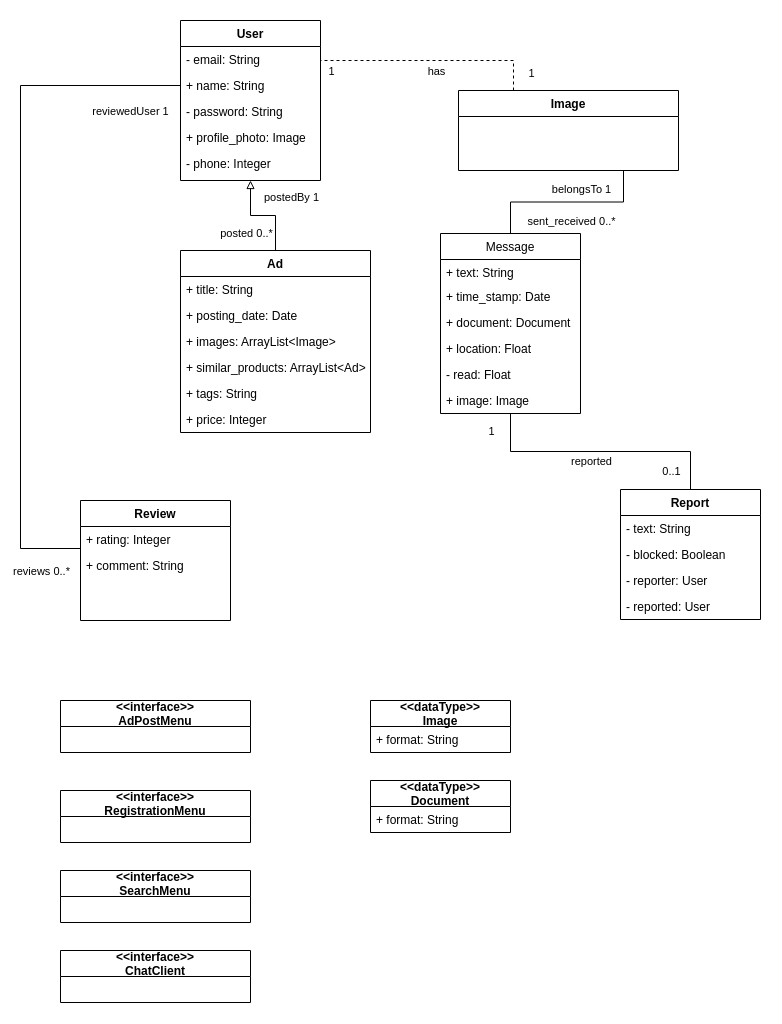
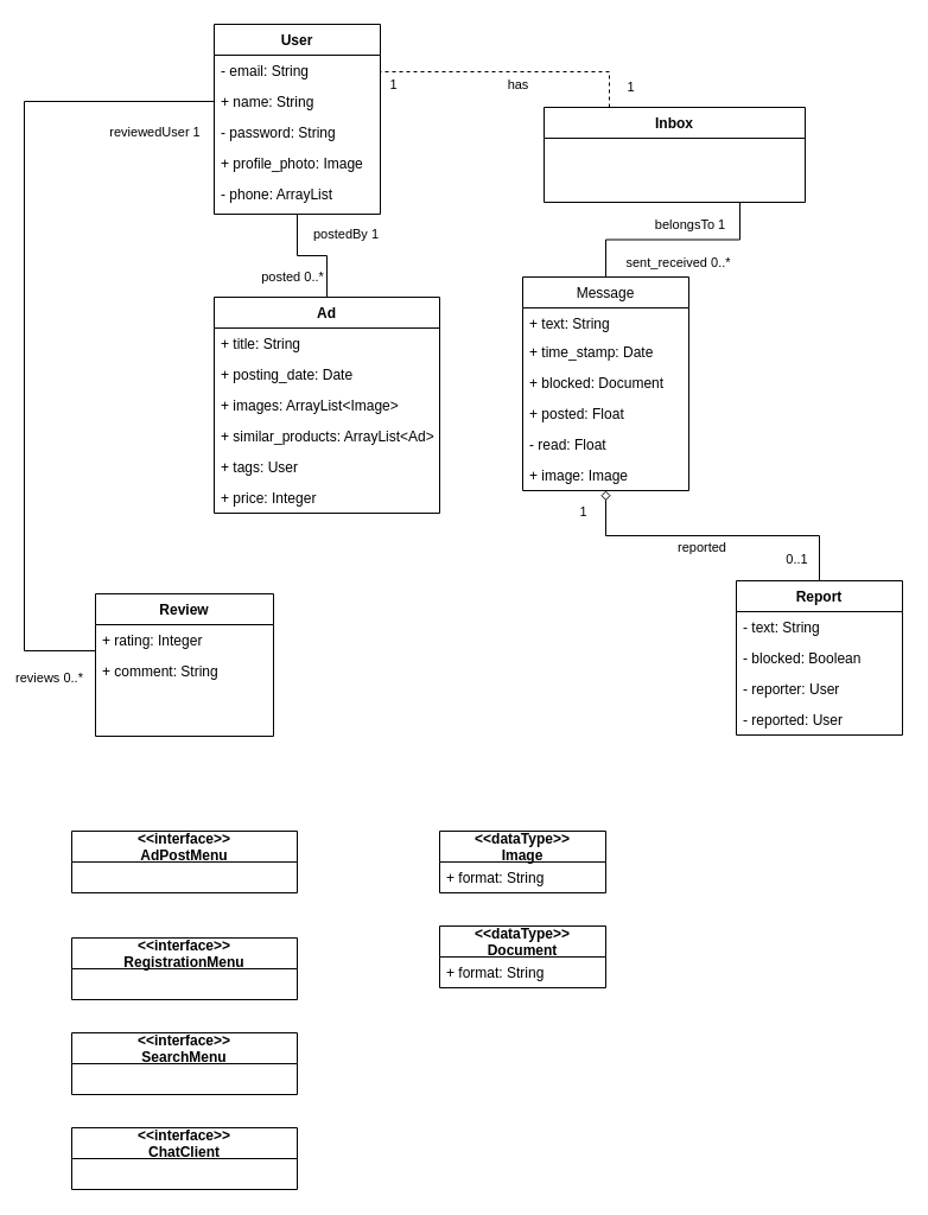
  <mxCell id="0" />
  <mxCell id="1" parent="0" />
- <mxCell id="2" value="Image" style="swimlane;fontStyle=1;align=center;verticalAlign=top;childLayout=stackLayout;horizontal=1;startSize=26;horizontalStack=0;resizeParent=1;resizeLast=0;collapsible=1;marginBottom=0;rounded=0;shadow=0;strokeWidth=1;" parent="1" vertex="1"><mxGeometry x="458" y="90" width="220" height="80" as="geometry"><mxRectangle x="550" y="140" width="160" height="26" as="alternateBounds" /></mxGeometry></mxCell>
+ <mxCell id="2" value="Inbox" style="swimlane;fontStyle=1;align=center;verticalAlign=top;childLayout=stackLayout;horizontal=1;startSize=26;horizontalStack=0;resizeParent=1;resizeLast=0;collapsible=1;marginBottom=0;rounded=0;shadow=0;strokeWidth=1;" parent="1" vertex="1"><mxGeometry x="458" y="90" width="220" height="80" as="geometry"><mxRectangle x="550" y="140" width="160" height="26" as="alternateBounds" /></mxGeometry></mxCell>
  <mxCell id="3" value="Review" style="swimlane;fontStyle=1;align=center;verticalAlign=top;childLayout=stackLayout;horizontal=1;startSize=26;horizontalStack=0;resizeParent=1;resizeLast=0;collapsible=1;marginBottom=0;rounded=0;shadow=0;strokeWidth=1;" vertex="1" parent="1"><mxGeometry x="80" y="500" width="150" height="120" as="geometry"><mxRectangle x="340" y="380" width="170" height="26" as="alternateBounds" /></mxGeometry></mxCell>
  <mxCell id="4" value="+ rating: Integer" style="text;strokeColor=none;fillColor=none;align=left;verticalAlign=top;spacingLeft=4;spacingRight=4;overflow=hidden;rotatable=0;points=[[0,0.5],[1,0.5]];portConstraint=eastwest;" vertex="1" parent="3"><mxGeometry y="26" width="150" height="26" as="geometry" /></mxCell>
  <mxCell id="5" value="+ comment: String" style="text;strokeColor=none;fillColor=none;align=left;verticalAlign=top;spacingLeft=4;spacingRight=4;overflow=hidden;rotatable=0;points=[[0,0.5],[1,0.5]];portConstraint=eastwest;" vertex="1" parent="3"><mxGeometry y="52" width="150" height="26" as="geometry" /></mxCell>
  <mxCell id="6" style="edgeStyle=orthogonalEdgeStyle;rounded=0;orthogonalLoop=1;jettySize=auto;html=1;exitX=0.25;exitY=0;exitDx=0;exitDy=0;entryX=1;entryY=0.5;entryDx=0;entryDy=0;endArrow=none;endFill=0;dashed=1;" edge="1" parent="1" source="2" target="41"><mxGeometry relative="1" as="geometry"><mxPoint x="458" y="129" as="sourcePoint" /><mxPoint x="330" y="124.5" as="targetPoint" /><Array as="points"><mxPoint x="513" y="60" /><mxPoint x="320" y="60" /></Array></mxGeometry></mxCell>
  <mxCell id="7" value="&lt;div&gt;1&lt;/div&gt;" style="edgeLabel;html=1;align=center;verticalAlign=middle;resizable=0;points=[];" vertex="1" connectable="0" parent="6"><mxGeometry x="0.603" relative="1" as="geometry"><mxPoint x="186" y="12" as="offset" /></mxGeometry></mxCell>
  <mxCell id="8" value="1" style="edgeLabel;html=1;align=center;verticalAlign=middle;resizable=0;points=[];" vertex="1" connectable="0" parent="6"><mxGeometry x="0.669" y="1" relative="1" as="geometry"><mxPoint x="-6" y="9" as="offset" /></mxGeometry></mxCell>
  <mxCell id="9" value="has" style="edgeLabel;html=1;align=center;verticalAlign=middle;resizable=0;points=[];" vertex="1" connectable="0" parent="6"><mxGeometry x="-0.129" y="2" relative="1" as="geometry"><mxPoint y="8" as="offset" /></mxGeometry></mxCell>
- <mxCell id="10" style="edgeStyle=orthogonalEdgeStyle;rounded=0;orthogonalLoop=1;jettySize=auto;html=1;exitX=0.5;exitY=0;exitDx=0;exitDy=0;entryX=0.5;entryY=1;entryDx=0;entryDy=0;endArrow=block;endFill=0;" edge="1" parent="1" source="13" target="39"><mxGeometry relative="1" as="geometry" /></mxCell>
+ <mxCell id="10" style="edgeStyle=orthogonalEdgeStyle;rounded=0;orthogonalLoop=1;jettySize=auto;html=1;exitX=0.5;exitY=0;exitDx=0;exitDy=0;entryX=0.5;entryY=1;entryDx=0;entryDy=0;endArrow=none;endFill=0;" edge="1" parent="1" source="13" target="39"><mxGeometry relative="1" as="geometry" /></mxCell>
  <mxCell id="11" value="postedBy 1" style="edgeLabel;html=1;align=center;verticalAlign=middle;resizable=0;points=[];" vertex="1" connectable="0" parent="10"><mxGeometry x="0.657" y="-2" relative="1" as="geometry"><mxPoint x="38" as="offset" /></mxGeometry></mxCell>
  <mxCell id="12" value="posted 0..*" style="edgeLabel;html=1;align=center;verticalAlign=middle;resizable=0;points=[];" vertex="1" connectable="0" parent="10"><mxGeometry x="-0.629" y="-1" relative="1" as="geometry"><mxPoint x="-31" as="offset" /></mxGeometry></mxCell>
  <mxCell id="13" value="Ad" style="swimlane;fontStyle=1;childLayout=stackLayout;horizontal=1;startSize=26;fillColor=none;horizontalStack=0;resizeParent=1;resizeParentMax=0;resizeLast=0;collapsible=1;marginBottom=0;" vertex="1" parent="1"><mxGeometry x="180" y="250" width="190" height="182" as="geometry" /></mxCell>
  <mxCell id="14" value="+ title: String" style="text;strokeColor=none;fillColor=none;align=left;verticalAlign=top;spacingLeft=4;spacingRight=4;overflow=hidden;rotatable=0;points=[[0,0.5],[1,0.5]];portConstraint=eastwest;" vertex="1" parent="13"><mxGeometry y="26" width="190" height="26" as="geometry" /></mxCell>
  <mxCell id="15" value="+ posting_date: Date" style="text;strokeColor=none;fillColor=none;align=left;verticalAlign=top;spacingLeft=4;spacingRight=4;overflow=hidden;rotatable=0;points=[[0,0.5],[1,0.5]];portConstraint=eastwest;" vertex="1" parent="13"><mxGeometry y="52" width="190" height="26" as="geometry" /></mxCell>
  <mxCell id="16" value="+ images: ArrayList&lt;Image&gt;" style="text;strokeColor=none;fillColor=none;align=left;verticalAlign=top;spacingLeft=4;spacingRight=4;overflow=hidden;rotatable=0;points=[[0,0.5],[1,0.5]];portConstraint=eastwest;" vertex="1" parent="13"><mxGeometry y="78" width="190" height="26" as="geometry" /></mxCell>
  <mxCell id="17" value="+ similar_products: ArrayList&lt;Ad&gt;" style="text;strokeColor=none;fillColor=none;align=left;verticalAlign=top;spacingLeft=4;spacingRight=4;overflow=hidden;rotatable=0;points=[[0,0.5],[1,0.5]];portConstraint=eastwest;" vertex="1" parent="13"><mxGeometry y="104" width="190" height="26" as="geometry" /></mxCell>
- <mxCell id="18" value="+ tags: String" style="text;strokeColor=none;fillColor=none;align=left;verticalAlign=top;spacingLeft=4;spacingRight=4;overflow=hidden;rotatable=0;points=[[0,0.5],[1,0.5]];portConstraint=eastwest;" vertex="1" parent="13"><mxGeometry y="130" width="190" height="26" as="geometry" /></mxCell>
+ <mxCell id="18" value="+ tags: User" style="text;strokeColor=none;fillColor=none;align=left;verticalAlign=top;spacingLeft=4;spacingRight=4;overflow=hidden;rotatable=0;points=[[0,0.5],[1,0.5]];portConstraint=eastwest;" vertex="1" parent="13"><mxGeometry y="130" width="190" height="26" as="geometry" /></mxCell>
  <mxCell id="19" value="+ price: Integer" style="text;strokeColor=none;fillColor=none;align=left;verticalAlign=top;spacingLeft=4;spacingRight=4;overflow=hidden;rotatable=0;points=[[0,0.5],[1,0.5]];portConstraint=eastwest;" vertex="1" parent="13"><mxGeometry y="156" width="190" height="26" as="geometry" /></mxCell>
  <mxCell id="20" style="edgeStyle=orthogonalEdgeStyle;rounded=0;orthogonalLoop=1;jettySize=auto;html=1;exitX=0.5;exitY=0;exitDx=0;exitDy=0;entryX=0.75;entryY=1;entryDx=0;entryDy=0;endArrow=none;endFill=0;" edge="1" parent="1" source="23" target="2"><mxGeometry relative="1" as="geometry" /></mxCell>
  <mxCell id="21" value="belongsTo 1" style="edgeLabel;html=1;align=center;verticalAlign=middle;resizable=0;points=[];" vertex="1" connectable="0" parent="20"><mxGeometry x="0.791" y="-2" relative="1" as="geometry"><mxPoint x="-45" as="offset" /></mxGeometry></mxCell>
  <mxCell id="22" value="sent_received 0..*" style="edgeLabel;html=1;align=center;verticalAlign=middle;resizable=0;points=[];" vertex="1" connectable="0" parent="20"><mxGeometry x="-0.788" y="-2" relative="1" as="geometry"><mxPoint x="58" y="6" as="offset" /></mxGeometry></mxCell>
  <mxCell id="23" value="Message" style="swimlane;fontStyle=0;childLayout=stackLayout;horizontal=1;startSize=26;fillColor=none;horizontalStack=0;resizeParent=1;resizeParentMax=0;resizeLast=0;collapsible=1;marginBottom=0;" vertex="1" parent="1"><mxGeometry x="440" y="233" width="140" height="180" as="geometry" /></mxCell>
  <mxCell id="24" value="+ text: String" style="text;strokeColor=none;fillColor=none;align=left;verticalAlign=top;spacingLeft=4;spacingRight=4;overflow=hidden;rotatable=0;points=[[0,0.5],[1,0.5]];portConstraint=eastwest;" vertex="1" parent="23"><mxGeometry y="26" width="140" height="24" as="geometry" /></mxCell>
  <mxCell id="25" value="+ time_stamp: Date" style="text;strokeColor=none;fillColor=none;align=left;verticalAlign=top;spacingLeft=4;spacingRight=4;overflow=hidden;rotatable=0;points=[[0,0.5],[1,0.5]];portConstraint=eastwest;" vertex="1" parent="23"><mxGeometry y="50" width="140" height="26" as="geometry" /></mxCell>
- <mxCell id="26" value="+ document: Document" style="text;strokeColor=none;fillColor=none;align=left;verticalAlign=top;spacingLeft=4;spacingRight=4;overflow=hidden;rotatable=0;points=[[0,0.5],[1,0.5]];portConstraint=eastwest;" vertex="1" parent="23"><mxGeometry y="76" width="140" height="26" as="geometry" /></mxCell>
- <mxCell id="27" value="+ location: Float" style="text;strokeColor=none;fillColor=none;align=left;verticalAlign=top;spacingLeft=4;spacingRight=4;overflow=hidden;rotatable=0;points=[[0,0.5],[1,0.5]];portConstraint=eastwest;" vertex="1" parent="23"><mxGeometry y="102" width="140" height="26" as="geometry" /></mxCell>
+ <mxCell id="26" value="+ blocked: Document" style="text;strokeColor=none;fillColor=none;align=left;verticalAlign=top;spacingLeft=4;spacingRight=4;overflow=hidden;rotatable=0;points=[[0,0.5],[1,0.5]];portConstraint=eastwest;" vertex="1" parent="23"><mxGeometry y="76" width="140" height="26" as="geometry" /></mxCell>
+ <mxCell id="27" value="+ posted: Float" style="text;strokeColor=none;fillColor=none;align=left;verticalAlign=top;spacingLeft=4;spacingRight=4;overflow=hidden;rotatable=0;points=[[0,0.5],[1,0.5]];portConstraint=eastwest;" vertex="1" parent="23"><mxGeometry y="102" width="140" height="26" as="geometry" /></mxCell>
  <mxCell id="28" value="- read: Float" style="text;strokeColor=none;fillColor=none;align=left;verticalAlign=top;spacingLeft=4;spacingRight=4;overflow=hidden;rotatable=0;points=[[0,0.5],[1,0.5]];portConstraint=eastwest;" vertex="1" parent="23"><mxGeometry y="128" width="140" height="26" as="geometry" /></mxCell>
  <mxCell id="29" value="+ image: Image" style="text;strokeColor=none;fillColor=none;align=left;verticalAlign=top;spacingLeft=4;spacingRight=4;overflow=hidden;rotatable=0;points=[[0,0.5],[1,0.5]];portConstraint=eastwest;" vertex="1" parent="23"><mxGeometry y="154" width="140" height="26" as="geometry" /></mxCell>
- <mxCell id="30" style="edgeStyle=orthogonalEdgeStyle;rounded=0;orthogonalLoop=1;jettySize=auto;html=1;exitX=0.5;exitY=0;exitDx=0;exitDy=0;entryX=0.5;entryY=1;entryDx=0;entryDy=0;endArrow=none;endFill=0;" edge="1" parent="1" source="34" target="23"><mxGeometry relative="1" as="geometry" /></mxCell>
+ <mxCell id="30" style="edgeStyle=orthogonalEdgeStyle;rounded=0;orthogonalLoop=1;jettySize=auto;html=1;exitX=0.5;exitY=0;exitDx=0;exitDy=0;entryX=0.5;entryY=1;entryDx=0;entryDy=0;endArrow=diamond;endFill=0;" edge="1" parent="1" source="34" target="23"><mxGeometry relative="1" as="geometry" /></mxCell>
  <mxCell id="31" value="0..1" style="edgeLabel;html=1;align=center;verticalAlign=middle;resizable=0;points=[];" vertex="1" connectable="0" parent="30"><mxGeometry x="-0.475" relative="1" as="geometry"><mxPoint x="9" y="19" as="offset" /></mxGeometry></mxCell>
  <mxCell id="32" value="1" style="edgeLabel;html=1;align=center;verticalAlign=middle;resizable=0;points=[];" vertex="1" connectable="0" parent="30"><mxGeometry x="0.938" relative="1" as="geometry"><mxPoint x="-20" y="9" as="offset" /></mxGeometry></mxCell>
  <mxCell id="33" value="reported" style="edgeLabel;html=1;align=center;verticalAlign=middle;resizable=0;points=[];" vertex="1" connectable="0" parent="30"><mxGeometry x="-0.039" y="3" relative="1" as="geometry"><mxPoint x="-15" y="6" as="offset" /></mxGeometry></mxCell>
  <mxCell id="34" value="Report" style="swimlane;fontStyle=1;childLayout=stackLayout;horizontal=1;startSize=26;fillColor=none;horizontalStack=0;resizeParent=1;resizeParentMax=0;resizeLast=0;collapsible=1;marginBottom=0;" vertex="1" parent="1"><mxGeometry x="620" y="489" width="140" height="130" as="geometry" /></mxCell>
  <mxCell id="35" value="- text: String" style="text;strokeColor=none;fillColor=none;align=left;verticalAlign=top;spacingLeft=4;spacingRight=4;overflow=hidden;rotatable=0;points=[[0,0.5],[1,0.5]];portConstraint=eastwest;" vertex="1" parent="34"><mxGeometry y="26" width="140" height="26" as="geometry" /></mxCell>
  <mxCell id="36" value="- blocked: Boolean" style="text;strokeColor=none;fillColor=none;align=left;verticalAlign=top;spacingLeft=4;spacingRight=4;overflow=hidden;rotatable=0;points=[[0,0.5],[1,0.5]];portConstraint=eastwest;" vertex="1" parent="34"><mxGeometry y="52" width="140" height="26" as="geometry" /></mxCell>
  <mxCell id="37" value="- reporter: User" style="text;strokeColor=none;fillColor=none;align=left;verticalAlign=top;spacingLeft=4;spacingRight=4;overflow=hidden;rotatable=0;points=[[0,0.5],[1,0.5]];portConstraint=eastwest;" vertex="1" parent="34"><mxGeometry y="78" width="140" height="26" as="geometry" /></mxCell>
  <mxCell id="38" value="- reported: User" style="text;strokeColor=none;fillColor=none;align=left;verticalAlign=top;spacingLeft=4;spacingRight=4;overflow=hidden;rotatable=0;points=[[0,0.5],[1,0.5]];portConstraint=eastwest;" vertex="1" parent="34"><mxGeometry y="104" width="140" height="26" as="geometry" /></mxCell>
  <mxCell id="39" value="User" style="swimlane;fontStyle=1;childLayout=stackLayout;horizontal=1;startSize=26;fillColor=none;horizontalStack=0;resizeParent=1;resizeParentMax=0;resizeLast=0;collapsible=1;marginBottom=0;" vertex="1" parent="1"><mxGeometry x="180" y="20" width="140" height="160" as="geometry" /></mxCell>
  <mxCell id="40" value="- email: String" style="text;strokeColor=none;fillColor=none;align=left;verticalAlign=top;spacingLeft=4;spacingRight=4;overflow=hidden;rotatable=0;points=[[0,0.5],[1,0.5]];portConstraint=eastwest;" vertex="1" parent="39"><mxGeometry y="26" width="140" height="26" as="geometry" /></mxCell>
  <mxCell id="41" value="+ name: String" style="text;strokeColor=none;fillColor=none;align=left;verticalAlign=top;spacingLeft=4;spacingRight=4;overflow=hidden;rotatable=0;points=[[0,0.5],[1,0.5]];portConstraint=eastwest;" vertex="1" parent="39"><mxGeometry y="52" width="140" height="26" as="geometry" /></mxCell>
  <mxCell id="42" value="- password: String" style="text;strokeColor=none;fillColor=none;align=left;verticalAlign=top;spacingLeft=4;spacingRight=4;overflow=hidden;rotatable=0;points=[[0,0.5],[1,0.5]];portConstraint=eastwest;" vertex="1" parent="39"><mxGeometry y="78" width="140" height="26" as="geometry" /></mxCell>
  <mxCell id="43" value="+ profile_photo: Image" style="text;strokeColor=none;fillColor=none;align=left;verticalAlign=top;spacingLeft=4;spacingRight=4;overflow=hidden;rotatable=0;points=[[0,0.5],[1,0.5]];portConstraint=eastwest;" vertex="1" parent="39"><mxGeometry y="104" width="140" height="26" as="geometry" /></mxCell>
- <mxCell id="44" value="- phone: Integer" style="text;strokeColor=none;fillColor=none;align=left;verticalAlign=top;spacingLeft=4;spacingRight=4;overflow=hidden;rotatable=0;points=[[0,0.5],[1,0.5]];portConstraint=eastwest;" vertex="1" parent="39"><mxGeometry y="130" width="140" height="30" as="geometry" /></mxCell>
+ <mxCell id="44" value="- phone: ArrayList" style="text;strokeColor=none;fillColor=none;align=left;verticalAlign=top;spacingLeft=4;spacingRight=4;overflow=hidden;rotatable=0;points=[[0,0.5],[1,0.5]];portConstraint=eastwest;" vertex="1" parent="39"><mxGeometry y="130" width="140" height="30" as="geometry" /></mxCell>
  <mxCell id="45" style="edgeStyle=orthogonalEdgeStyle;rounded=0;orthogonalLoop=1;jettySize=auto;html=1;exitX=0;exitY=0.5;exitDx=0;exitDy=0;entryX=0;entryY=0.5;entryDx=0;entryDy=0;endArrow=none;endFill=0;" edge="1" parent="1" target="41"><mxGeometry relative="1" as="geometry"><mxPoint x="80" y="548" as="sourcePoint" /><Array as="points"><mxPoint x="20" y="548" /><mxPoint x="20" y="85" /></Array></mxGeometry></mxCell>
  <mxCell id="46" value="reviewedUser 1" style="edgeLabel;html=1;align=center;verticalAlign=middle;resizable=0;points=[];" vertex="1" connectable="0" parent="45"><mxGeometry x="0.851" y="-2" relative="1" as="geometry"><mxPoint y="23" as="offset" /></mxGeometry></mxCell>
  <mxCell id="47" value="reviews 0..*" style="edgeLabel;html=1;align=center;verticalAlign=middle;resizable=0;points=[];" vertex="1" connectable="0" parent="45"><mxGeometry x="-0.912" y="1" relative="1" as="geometry"><mxPoint x="-10" y="21" as="offset" /></mxGeometry></mxCell>
  <mxCell id="48" value="&lt;&lt;dataType&gt;&gt;&#10;Image" style="swimlane;fontStyle=1;childLayout=stackLayout;horizontal=1;startSize=26;fillColor=none;horizontalStack=0;resizeParent=1;resizeParentMax=0;resizeLast=0;collapsible=1;marginBottom=0;" vertex="1" parent="1"><mxGeometry x="370" y="700" width="140" height="52" as="geometry" /></mxCell>
  <mxCell id="49" value="+ format: String" style="text;strokeColor=none;fillColor=none;align=left;verticalAlign=top;spacingLeft=4;spacingRight=4;overflow=hidden;rotatable=0;points=[[0,0.5],[1,0.5]];portConstraint=eastwest;" vertex="1" parent="48"><mxGeometry y="26" width="140" height="26" as="geometry" /></mxCell>
  <mxCell id="50" value="&lt;&lt;dataType&gt;&gt;&#10;Document" style="swimlane;fontStyle=1;childLayout=stackLayout;horizontal=1;startSize=26;fillColor=none;horizontalStack=0;resizeParent=1;resizeParentMax=0;resizeLast=0;collapsible=1;marginBottom=0;" vertex="1" parent="1"><mxGeometry x="370" y="780" width="140" height="52" as="geometry" /></mxCell>
  <mxCell id="51" value="+ format: String" style="text;strokeColor=none;fillColor=none;align=left;verticalAlign=top;spacingLeft=4;spacingRight=4;overflow=hidden;rotatable=0;points=[[0,0.5],[1,0.5]];portConstraint=eastwest;" vertex="1" parent="50"><mxGeometry y="26" width="140" height="26" as="geometry" /></mxCell>
  <mxCell id="52" value="&lt;&lt;interface&gt;&gt;&#10;SearchMenu" style="swimlane;fontStyle=1;childLayout=stackLayout;horizontal=1;startSize=26;fillColor=none;horizontalStack=0;resizeParent=1;resizeParentMax=0;resizeLast=0;collapsible=1;marginBottom=0;" vertex="1" parent="1"><mxGeometry x="60" y="870" width="190" height="52" as="geometry" /></mxCell>
  <mxCell id="53" value="&lt;&lt;interface&gt;&gt;&#10;RegistrationMenu" style="swimlane;fontStyle=1;childLayout=stackLayout;horizontal=1;startSize=26;fillColor=none;horizontalStack=0;resizeParent=1;resizeParentMax=0;resizeLast=0;collapsible=1;marginBottom=0;" vertex="1" parent="1"><mxGeometry x="60" y="790" width="190" height="52" as="geometry" /></mxCell>
  <mxCell id="54" value="&lt;&lt;interface&gt;&gt;&#10;AdPostMenu" style="swimlane;fontStyle=1;childLayout=stackLayout;horizontal=1;startSize=26;fillColor=none;horizontalStack=0;resizeParent=1;resizeParentMax=0;resizeLast=0;collapsible=1;marginBottom=0;" vertex="1" parent="1"><mxGeometry x="60" y="700" width="190" height="52" as="geometry" /></mxCell>
  <mxCell id="55" value="&lt;&lt;interface&gt;&gt;&#10;ChatClient" style="swimlane;fontStyle=1;childLayout=stackLayout;horizontal=1;startSize=26;fillColor=none;horizontalStack=0;resizeParent=1;resizeParentMax=0;resizeLast=0;collapsible=1;marginBottom=0;" vertex="1" parent="1"><mxGeometry x="60" y="950" width="190" height="52" as="geometry" /></mxCell>
